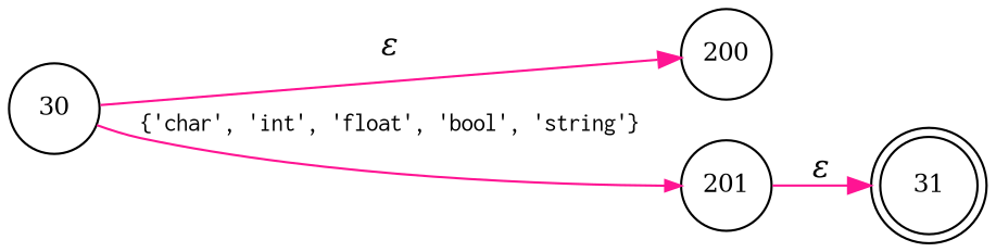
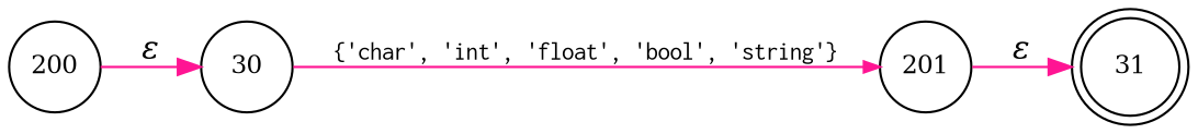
  digraph {
    rankdir=LR
    node [fixedsize=true fontsize=11 shape=circle peripheries=1]
    edge [color=deeppink fontname="Times-Italic"]
    n1 [label=31 shape=doublecircle width=.6 peripheries=""]
    n2 [label=200 width=.55]
    n3 [label=201 width=.55]
    n4 [label=30 width=.55]
    n3 -> n1 [label="&epsilon;"]
-   n4 -> n2 [label="&epsilon;"]
+   n2 -> n4 [label="&epsilon;"]
    n4 -> n3 [arrowhead=normal arrowsize=.7 fontname=Courier fontsize=11 label="{'char', 'int', 'float', 'bool', 'string'}"]
  }
